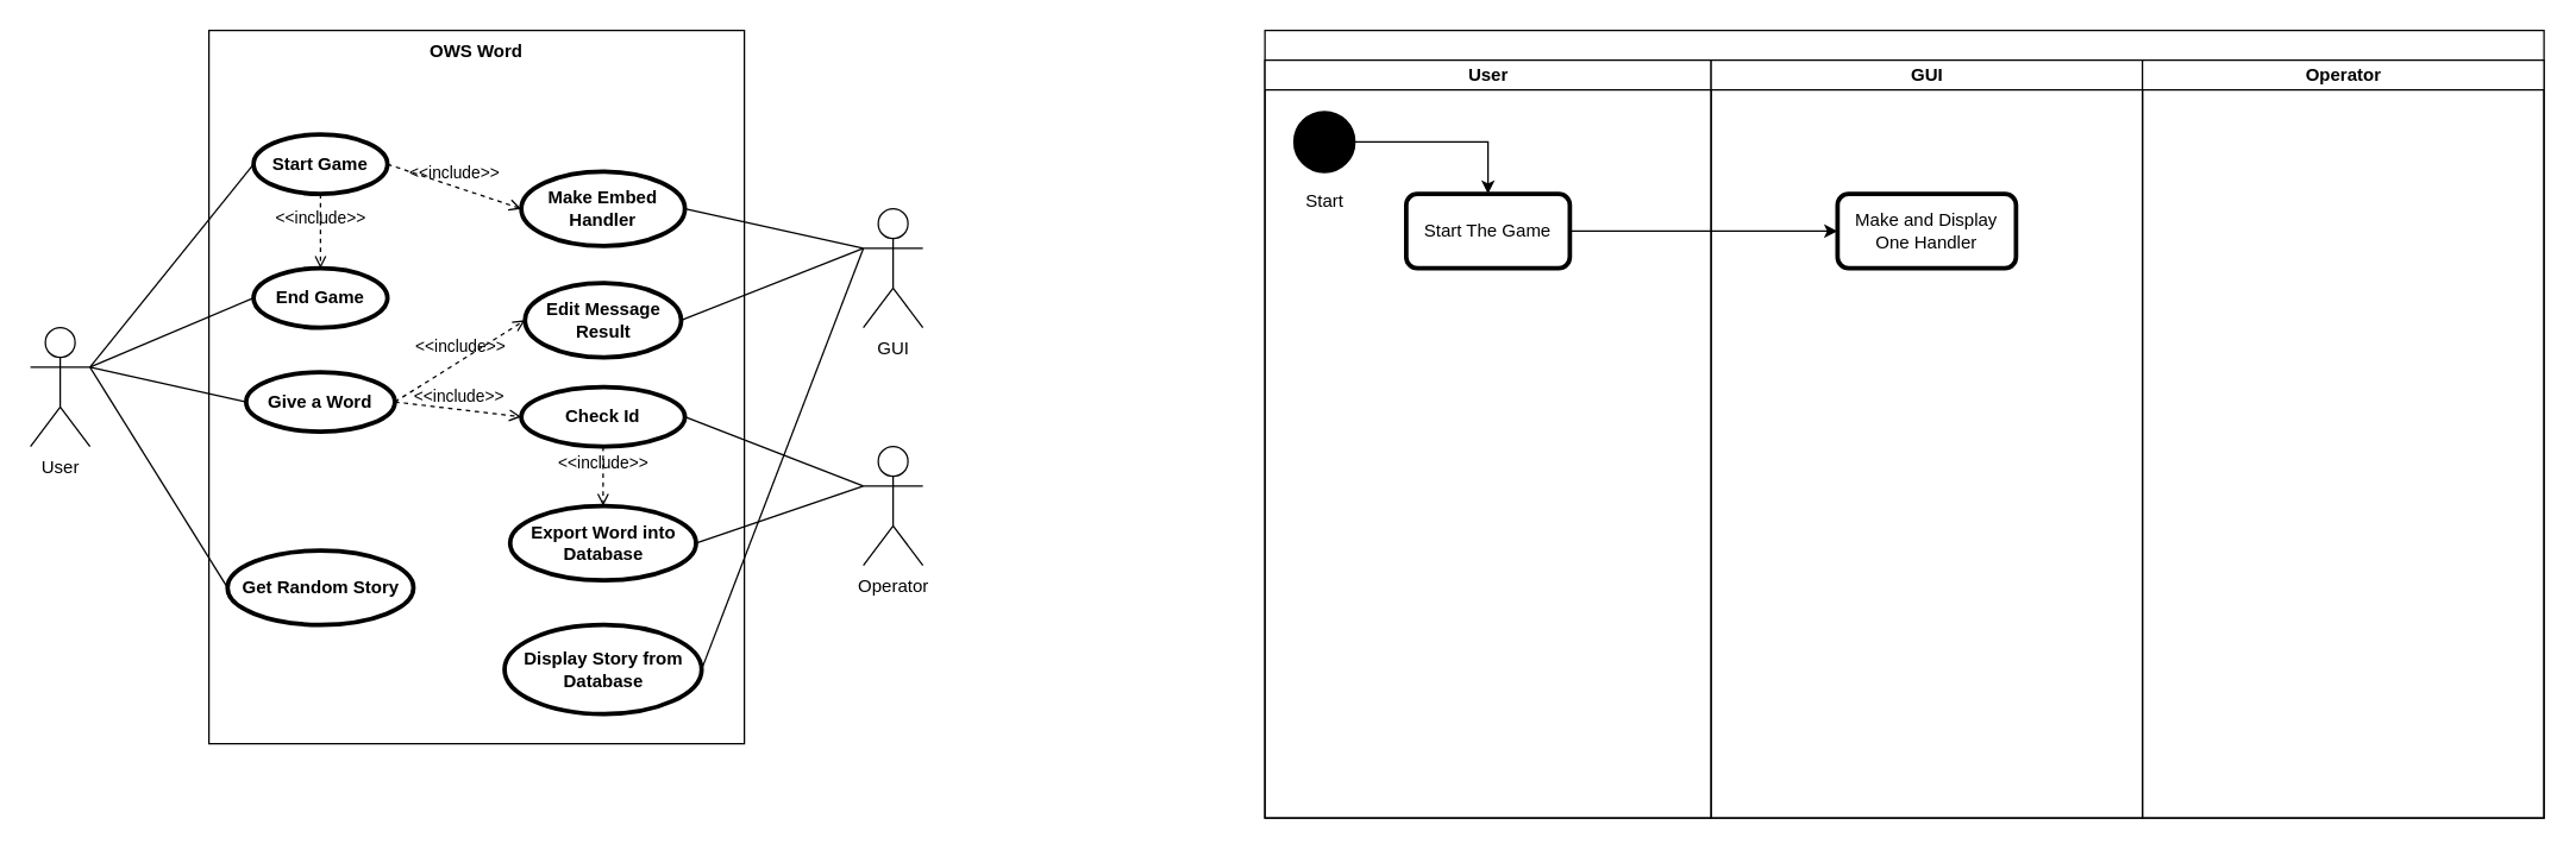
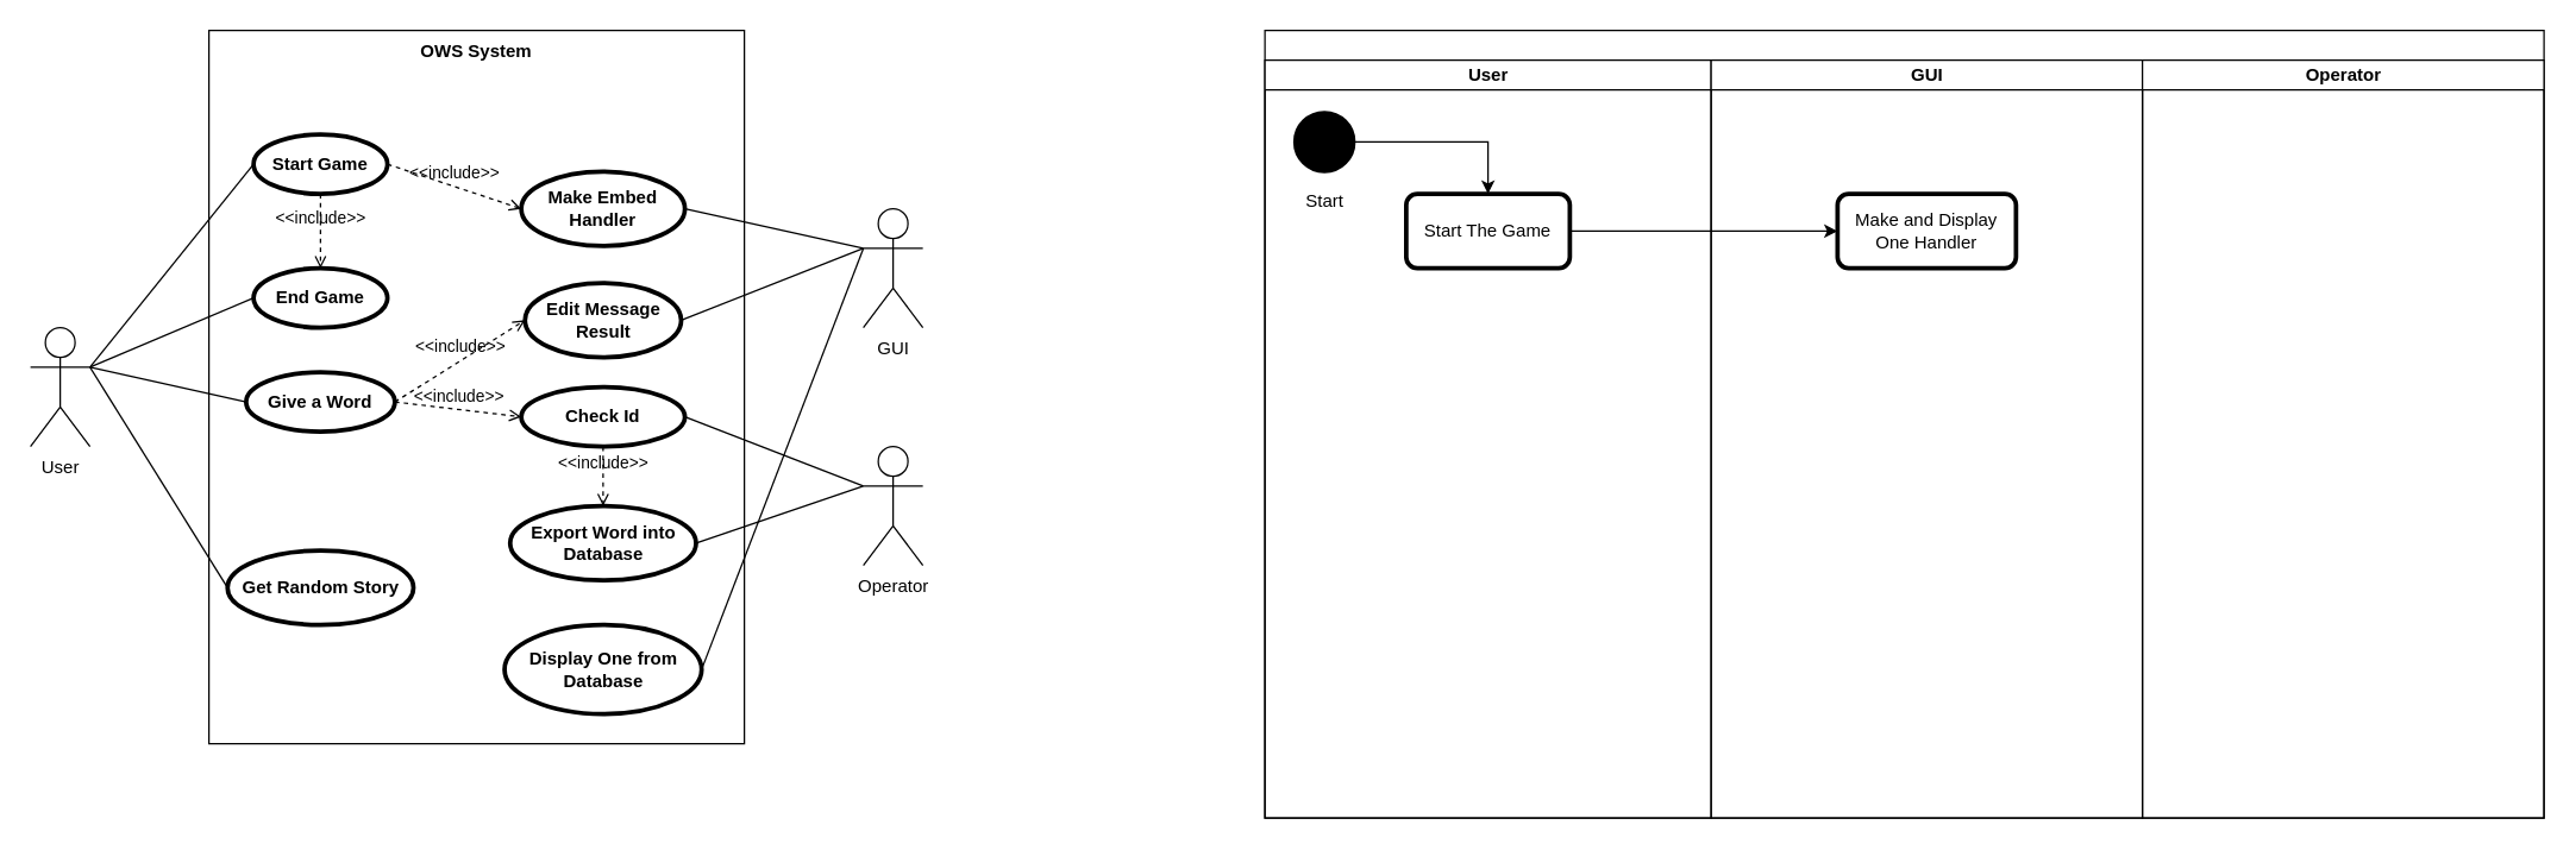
  <mxCell id="0" />
  <mxCell id="1" parent="0" />
- <mxCell id="2" value="OWS Word" style="shape=rect;html=1;verticalAlign=top;fontStyle=1;whiteSpace=wrap;align=center;" parent="1" vertex="1"><mxGeometry x="140" y="20" width="360" height="480" as="geometry" /></mxCell>
+ <mxCell id="2" value="OWS System" style="shape=rect;html=1;verticalAlign=top;fontStyle=1;whiteSpace=wrap;align=center;" parent="1" vertex="1"><mxGeometry x="140" y="20" width="360" height="480" as="geometry" /></mxCell>
  <mxCell id="3" value="User" style="shape=umlActor;html=1;verticalLabelPosition=bottom;verticalAlign=top;align=center;" parent="1" vertex="1"><mxGeometry x="20" y="220" width="40" height="80" as="geometry" /></mxCell>
  <mxCell id="4" value="Operator" style="shape=umlActor;html=1;verticalLabelPosition=bottom;verticalAlign=top;align=center;" parent="1" vertex="1"><mxGeometry x="580" y="300" width="40" height="80" as="geometry" /></mxCell>
  <mxCell id="5" value="Start Game" style="shape=ellipse;html=1;strokeWidth=3;fontStyle=1;whiteSpace=wrap;align=center;perimeter=ellipsePerimeter;" parent="1" vertex="1"><mxGeometry x="170" y="90" width="90" height="40" as="geometry" /></mxCell>
  <mxCell id="6" value="" style="edgeStyle=none;html=1;endArrow=none;verticalAlign=bottom;exitX=1;exitY=0.333;exitDx=0;exitDy=0;exitPerimeter=0;entryX=0;entryY=0.5;entryDx=0;entryDy=0;" parent="1" source="3" target="5" edge="1"><mxGeometry width="160" relative="1" as="geometry"><mxPoint x="100" y="280" as="sourcePoint" /><mxPoint x="260" y="280" as="targetPoint" /></mxGeometry></mxCell>
  <mxCell id="7" value="Make Embed Handler" style="shape=ellipse;html=1;strokeWidth=3;fontStyle=1;whiteSpace=wrap;align=center;perimeter=ellipsePerimeter;" parent="1" vertex="1"><mxGeometry x="350" y="115" width="110" height="50" as="geometry" /></mxCell>
  <mxCell id="8" value="" style="edgeStyle=none;html=1;endArrow=none;verticalAlign=bottom;exitX=1;exitY=0.5;exitDx=0;exitDy=0;entryX=0;entryY=0.333;entryDx=0;entryDy=0;entryPerimeter=0;" parent="1" source="7" target="20" edge="1"><mxGeometry width="160" relative="1" as="geometry"><mxPoint x="490" y="299.41" as="sourcePoint" /><mxPoint x="650" y="299.41" as="targetPoint" /></mxGeometry></mxCell>
  <mxCell id="9" value="&amp;lt;&amp;lt;include&amp;gt;&amp;gt;" style="edgeStyle=none;html=1;endArrow=open;verticalAlign=bottom;dashed=1;labelBackgroundColor=none;entryX=0;entryY=0.5;entryDx=0;entryDy=0;exitX=1;exitY=0.5;exitDx=0;exitDy=0;" parent="1" source="5" target="7" edge="1"><mxGeometry width="160" relative="1" as="geometry"><mxPoint x="210" y="200" as="sourcePoint" /><mxPoint x="370" y="200" as="targetPoint" /></mxGeometry></mxCell>
  <mxCell id="10" value="Give a Word" style="shape=ellipse;html=1;strokeWidth=3;fontStyle=1;whiteSpace=wrap;align=center;perimeter=ellipsePerimeter;" parent="1" vertex="1"><mxGeometry x="165" y="250" width="100" height="40" as="geometry" /></mxCell>
  <mxCell id="11" value="" style="edgeStyle=none;html=1;endArrow=none;verticalAlign=bottom;exitX=1;exitY=0.333;exitDx=0;exitDy=0;exitPerimeter=0;entryX=0;entryY=0.5;entryDx=0;entryDy=0;" parent="1" source="3" target="10" edge="1"><mxGeometry width="160" relative="1" as="geometry"><mxPoint x="70" y="136.667" as="sourcePoint" /><mxPoint x="180" y="110" as="targetPoint" /></mxGeometry></mxCell>
  <mxCell id="12" value="Export Word into Database" style="shape=ellipse;html=1;strokeWidth=3;fontStyle=1;whiteSpace=wrap;align=center;perimeter=ellipsePerimeter;" parent="1" vertex="1"><mxGeometry x="342.5" y="340" width="125" height="50" as="geometry" /></mxCell>
  <mxCell id="13" value="Check Id" style="shape=ellipse;html=1;strokeWidth=3;fontStyle=1;whiteSpace=wrap;align=center;perimeter=ellipsePerimeter;" parent="1" vertex="1"><mxGeometry x="350" y="260" width="110" height="40" as="geometry" /></mxCell>
  <mxCell id="14" value="&amp;lt;&amp;lt;include&amp;gt;&amp;gt;" style="edgeStyle=none;html=1;endArrow=open;verticalAlign=bottom;dashed=1;labelBackgroundColor=none;exitX=1;exitY=0.5;exitDx=0;exitDy=0;entryX=0;entryY=0.5;entryDx=0;entryDy=0;" parent="1" source="10" target="13" edge="1"><mxGeometry width="160" relative="1" as="geometry"><mxPoint x="160" y="230" as="sourcePoint" /><mxPoint x="320" y="230" as="targetPoint" /></mxGeometry></mxCell>
  <mxCell id="15" value="&amp;lt;&amp;lt;include&amp;gt;&amp;gt;" style="edgeStyle=none;html=1;endArrow=open;verticalAlign=bottom;dashed=1;labelBackgroundColor=none;entryX=0.5;entryY=0;entryDx=0;entryDy=0;exitX=0.5;exitY=1;exitDx=0;exitDy=0;" parent="1" source="13" target="12" edge="1"><mxGeometry width="160" relative="1" as="geometry"><mxPoint x="20" y="520" as="sourcePoint" /><mxPoint x="180" y="520" as="targetPoint" /></mxGeometry></mxCell>
  <mxCell id="16" value="" style="edgeStyle=none;html=1;endArrow=none;verticalAlign=bottom;exitX=1;exitY=0.5;exitDx=0;exitDy=0;entryX=0;entryY=0.333;entryDx=0;entryDy=0;entryPerimeter=0;" parent="1" source="13" target="4" edge="1"><mxGeometry width="160" relative="1" as="geometry"><mxPoint x="470" y="135" as="sourcePoint" /><mxPoint x="590" y="216.667" as="targetPoint" /></mxGeometry></mxCell>
  <mxCell id="17" value="" style="edgeStyle=none;html=1;endArrow=none;verticalAlign=bottom;exitX=1;exitY=0.5;exitDx=0;exitDy=0;entryX=0;entryY=0.333;entryDx=0;entryDy=0;entryPerimeter=0;" parent="1" source="12" target="4" edge="1"><mxGeometry width="160" relative="1" as="geometry"><mxPoint x="470" y="220" as="sourcePoint" /><mxPoint x="590" y="216.667" as="targetPoint" /></mxGeometry></mxCell>
  <mxCell id="18" value="End Game" style="shape=ellipse;html=1;strokeWidth=3;fontStyle=1;whiteSpace=wrap;align=center;perimeter=ellipsePerimeter;" parent="1" vertex="1"><mxGeometry x="170" y="180" width="90" height="40" as="geometry" /></mxCell>
  <mxCell id="19" value="" style="edgeStyle=none;html=1;endArrow=none;verticalAlign=bottom;exitX=1;exitY=0.333;exitDx=0;exitDy=0;exitPerimeter=0;entryX=0;entryY=0.5;entryDx=0;entryDy=0;" parent="1" source="3" target="18" edge="1"><mxGeometry width="160" relative="1" as="geometry"><mxPoint x="70" y="216.667" as="sourcePoint" /><mxPoint x="175" y="180" as="targetPoint" /></mxGeometry></mxCell>
  <mxCell id="20" value="GUI" style="shape=umlActor;html=1;verticalLabelPosition=bottom;verticalAlign=top;align=center;" parent="1" vertex="1"><mxGeometry x="580" y="140" width="40" height="80" as="geometry" /></mxCell>
  <mxCell id="21" value="Edit Message Result" style="shape=ellipse;html=1;strokeWidth=3;fontStyle=1;whiteSpace=wrap;align=center;perimeter=ellipsePerimeter;" parent="1" vertex="1"><mxGeometry x="352.5" y="190" width="105" height="50" as="geometry" /></mxCell>
  <mxCell id="22" value="&amp;lt;&amp;lt;include&amp;gt;&amp;gt;" style="edgeStyle=none;html=1;endArrow=open;verticalAlign=bottom;dashed=1;labelBackgroundColor=none;exitX=1;exitY=0.5;exitDx=0;exitDy=0;entryX=0;entryY=0.5;entryDx=0;entryDy=0;" parent="1" source="10" target="21" edge="1"><mxGeometry width="160" relative="1" as="geometry"><mxPoint x="275" y="180" as="sourcePoint" /><mxPoint x="360" y="220" as="targetPoint" /></mxGeometry></mxCell>
  <mxCell id="23" value="" style="edgeStyle=none;html=1;endArrow=none;verticalAlign=bottom;exitX=1;exitY=0.5;exitDx=0;exitDy=0;entryX=0;entryY=0.333;entryDx=0;entryDy=0;entryPerimeter=0;" parent="1" source="21" target="20" edge="1"><mxGeometry width="160" relative="1" as="geometry"><mxPoint x="465" y="460" as="sourcePoint" /><mxPoint x="590" y="296.667" as="targetPoint" /></mxGeometry></mxCell>
  <mxCell id="24" value="Get Random Story" style="shape=ellipse;html=1;strokeWidth=3;fontStyle=1;whiteSpace=wrap;align=center;perimeter=ellipsePerimeter;" parent="1" vertex="1"><mxGeometry x="152.5" y="370" width="125" height="50" as="geometry" /></mxCell>
  <mxCell id="25" value="" style="edgeStyle=none;html=1;endArrow=none;verticalAlign=bottom;exitX=1;exitY=0.333;exitDx=0;exitDy=0;exitPerimeter=0;entryX=0;entryY=0.5;entryDx=0;entryDy=0;" parent="1" source="3" target="24" edge="1"><mxGeometry width="160" relative="1" as="geometry"><mxPoint x="70" y="216.667" as="sourcePoint" /><mxPoint x="180" y="310" as="targetPoint" /></mxGeometry></mxCell>
- <mxCell id="26" value="Display Story from Database" style="shape=ellipse;html=1;strokeWidth=3;fontStyle=1;whiteSpace=wrap;align=center;perimeter=ellipsePerimeter;" parent="1" vertex="1"><mxGeometry x="338.75" y="420" width="132.5" height="60" as="geometry" /></mxCell>
+ <mxCell id="26" value="Display One from Database" style="shape=ellipse;html=1;strokeWidth=3;fontStyle=1;whiteSpace=wrap;align=center;perimeter=ellipsePerimeter;" parent="1" vertex="1"><mxGeometry x="338.75" y="420" width="132.5" height="60" as="geometry" /></mxCell>
  <mxCell id="27" value="&amp;lt;&amp;lt;include&amp;gt;&amp;gt;" style="edgeStyle=none;html=1;endArrow=open;verticalAlign=bottom;dashed=1;labelBackgroundColor=none;entryX=0.5;entryY=0;entryDx=0;entryDy=0;exitX=0.5;exitY=1;exitDx=0;exitDy=0;" parent="1" source="5" target="18" edge="1"><mxGeometry width="160" relative="1" as="geometry"><mxPoint x="270" y="120" as="sourcePoint" /><mxPoint x="360" y="150" as="targetPoint" /></mxGeometry></mxCell>
  <mxCell id="28" value="" style="edgeStyle=none;html=1;endArrow=none;verticalAlign=bottom;exitX=1;exitY=0.5;exitDx=0;exitDy=0;entryX=0;entryY=0.333;entryDx=0;entryDy=0;entryPerimeter=0;" parent="1" source="26" target="20" edge="1"><mxGeometry width="160" relative="1" as="geometry"><mxPoint x="467.5" y="225" as="sourcePoint" /><mxPoint x="590" y="176.667" as="targetPoint" /></mxGeometry></mxCell>
  <mxCell id="29" value="" style="swimlane;html=1;childLayout=stackLayout;resizeParent=1;resizeParentMax=0;startSize=20;" parent="1" vertex="1"><mxGeometry x="850" y="20" width="860" height="530" as="geometry" /></mxCell>
  <mxCell id="30" value="User" style="swimlane;html=1;startSize=20;" parent="29" vertex="1"><mxGeometry y="20" width="300" height="510" as="geometry" /></mxCell>
  <mxCell id="31" style="edgeStyle=orthogonalEdgeStyle;rounded=0;orthogonalLoop=1;jettySize=auto;html=1;exitX=1;exitY=0.5;exitDx=0;exitDy=0;entryX=0.5;entryY=0;entryDx=0;entryDy=0;" parent="30" source="32" target="33" edge="1"><mxGeometry relative="1" as="geometry" /></mxCell>
  <mxCell id="32" value="Start" style="shape=ellipse;html=1;fillColor=#000000;strokeWidth=2;verticalLabelPosition=bottom;verticalAlignment=top;perimeter=ellipsePerimeter;" parent="30" vertex="1"><mxGeometry x="20" y="35" width="40" height="40" as="geometry" /></mxCell>
  <mxCell id="33" value="Start The Game" style="shape=ext;rounded=1;html=1;whiteSpace=wrap;strokeWidth=3;" parent="30" vertex="1"><mxGeometry x="95" y="90" width="110" height="50" as="geometry" /></mxCell>
  <mxCell id="34" value="GUI" style="swimlane;html=1;startSize=20;" parent="29" vertex="1"><mxGeometry x="300" y="20" width="290" height="510" as="geometry" /></mxCell>
  <mxCell id="35" value="Make and Display One Handler" style="shape=ext;rounded=1;html=1;whiteSpace=wrap;strokeWidth=3;" parent="34" vertex="1"><mxGeometry x="85" y="90" width="120" height="50" as="geometry" /></mxCell>
  <mxCell id="36" value="Operator" style="swimlane;html=1;startSize=20;" parent="29" vertex="1"><mxGeometry x="590" y="20" width="270" height="510" as="geometry" /></mxCell>
  <mxCell id="37" style="edgeStyle=orthogonalEdgeStyle;rounded=0;orthogonalLoop=1;jettySize=auto;html=1;exitX=1;exitY=0.5;exitDx=0;exitDy=0;entryX=0;entryY=0.5;entryDx=0;entryDy=0;" parent="29" source="33" target="35" edge="1"><mxGeometry relative="1" as="geometry" /></mxCell>
